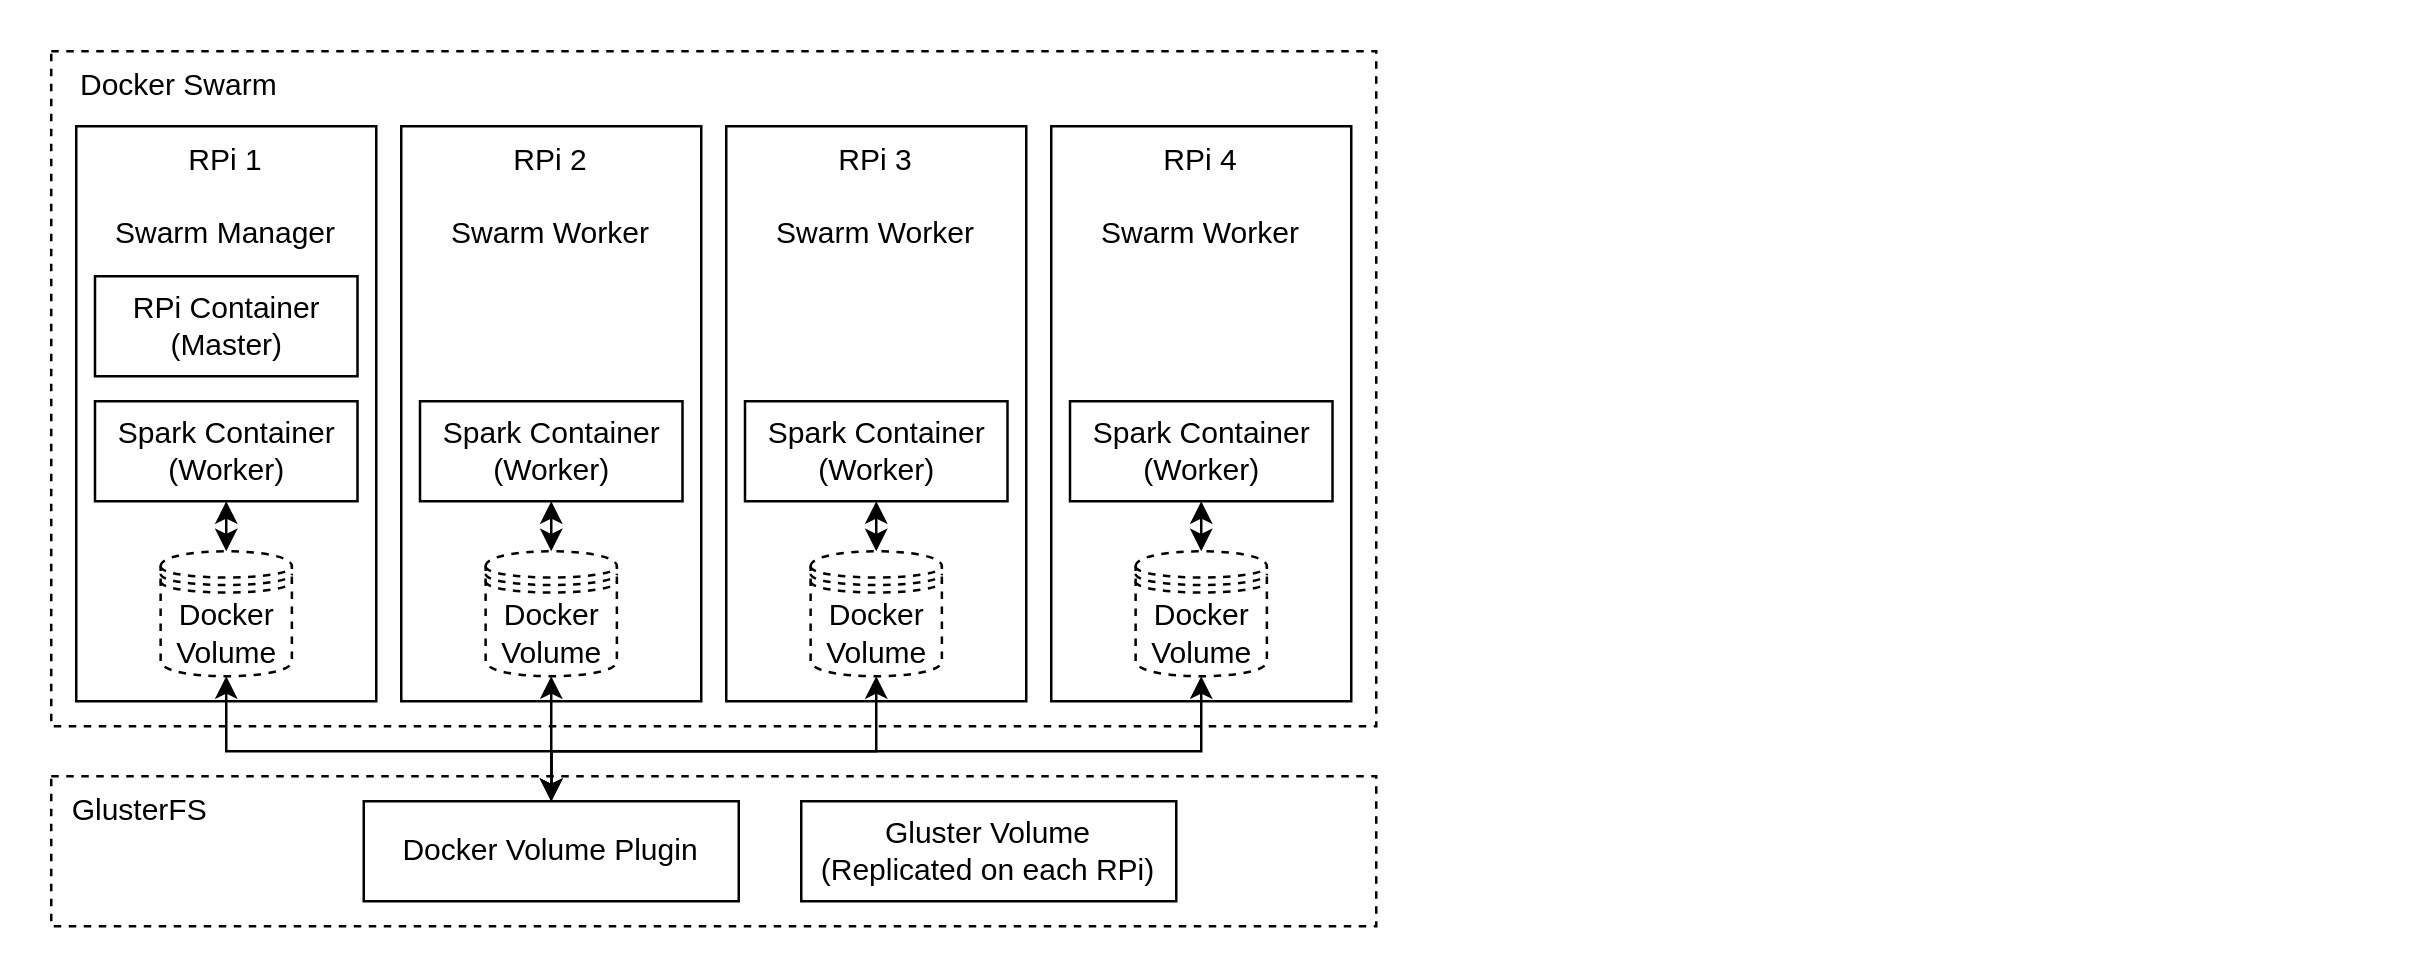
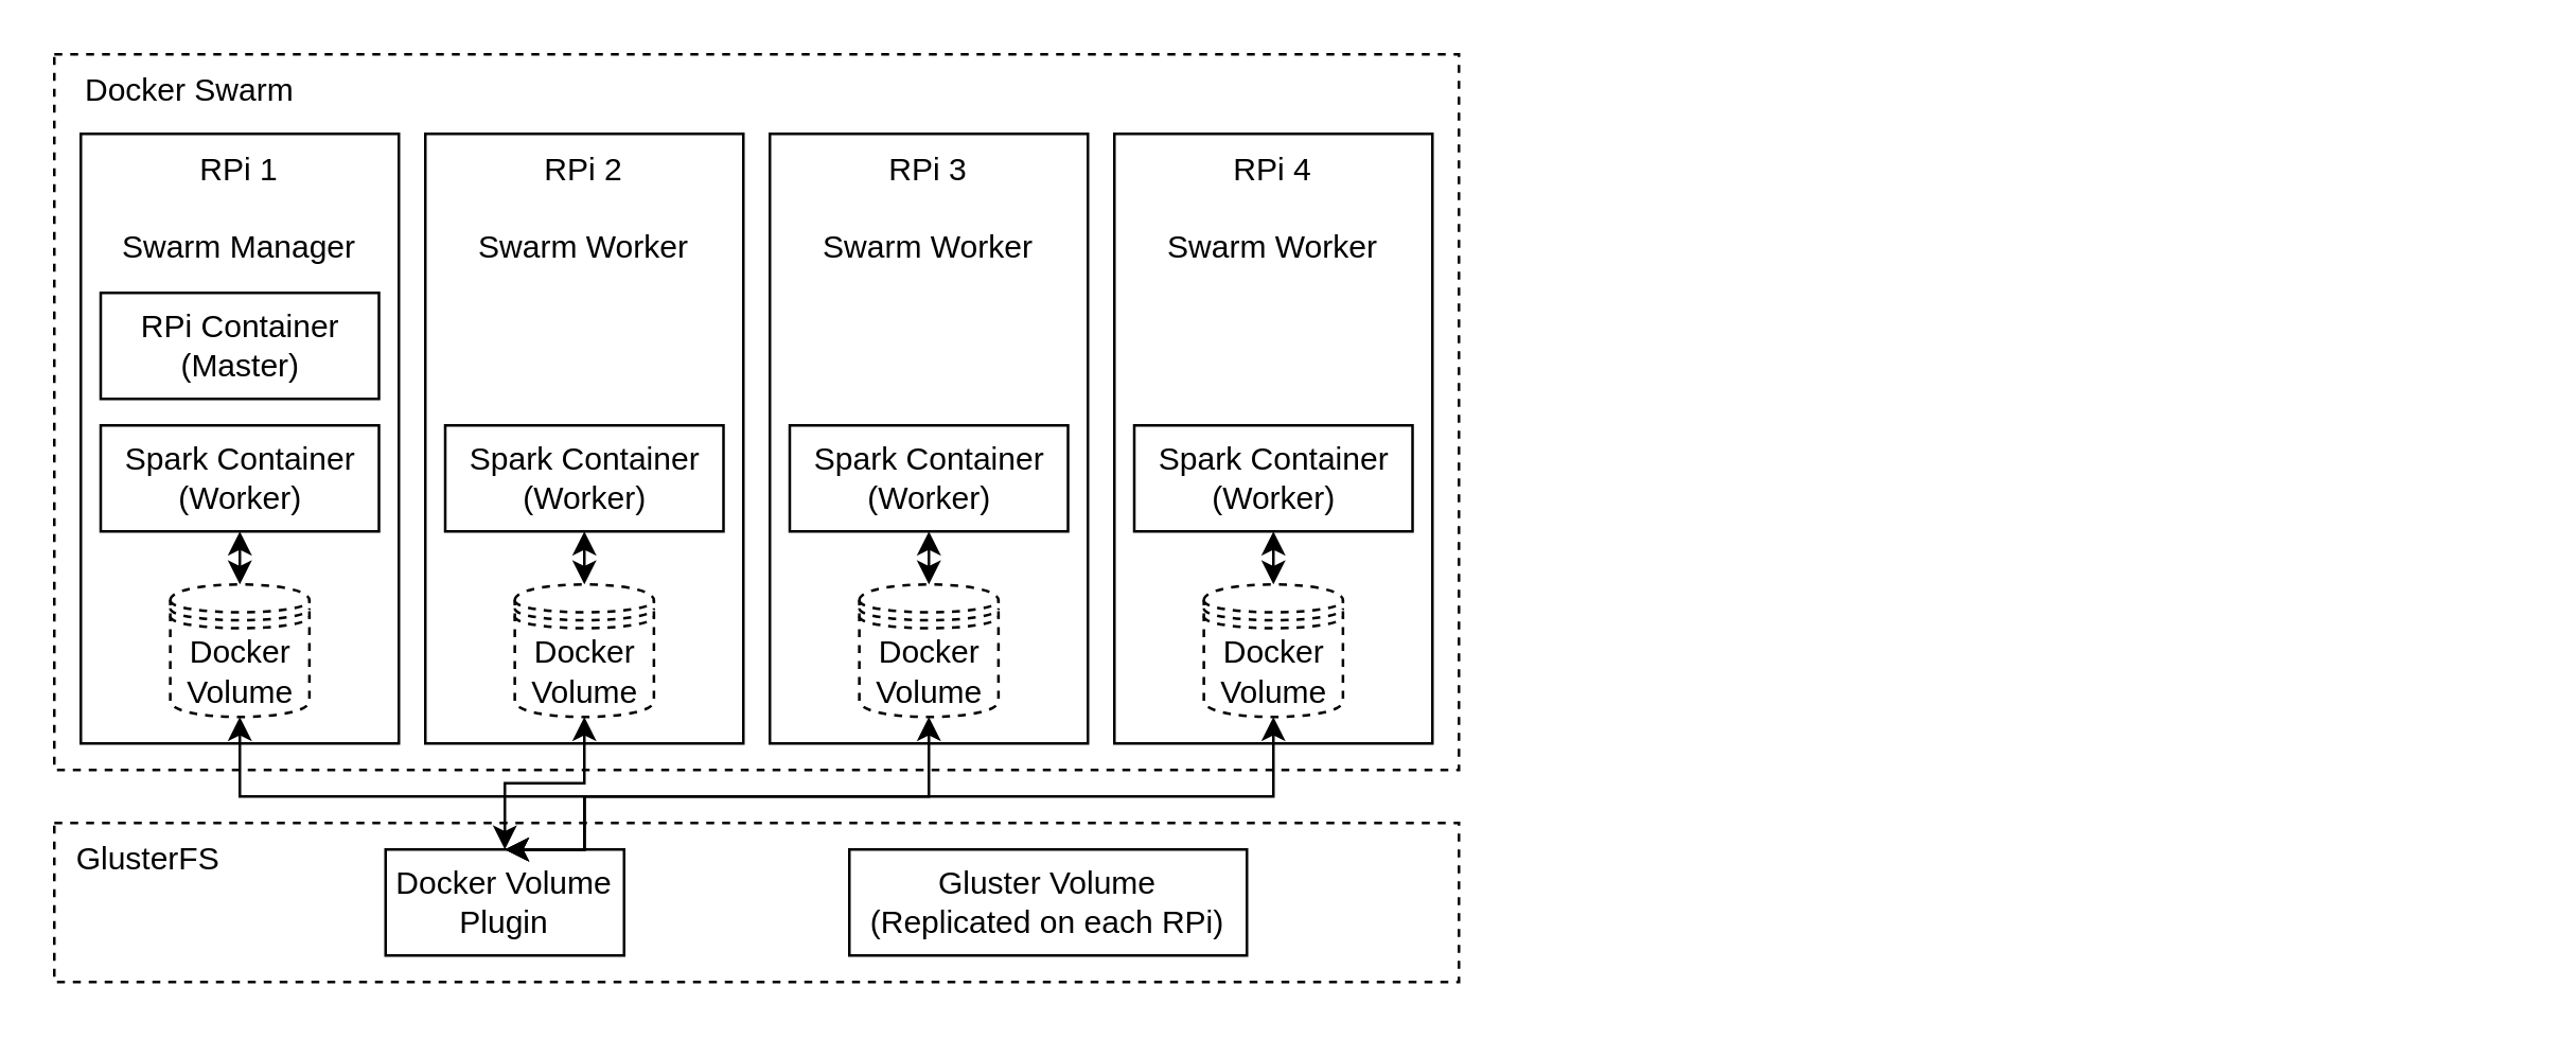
  <mxCell id="0" />
  <mxCell id="1" parent="0" />
  <mxCell id="2" value="&amp;nbsp; &amp;nbsp;Docker Swarm" style="rounded=0;whiteSpace=wrap;html=1;dashed=1;verticalAlign=top;align=left;" vertex="1" parent="1"><mxGeometry x="20" y="20" width="530" height="270" as="geometry" /></mxCell>
  <mxCell id="3" value="" style="group" vertex="1" connectable="0" parent="1"><mxGeometry x="30" y="50" width="530" height="240" as="geometry" /></mxCell>
  <mxCell id="4" value="RPi 1&lt;br&gt;&lt;br&gt;Swarm Manager" style="rounded=0;whiteSpace=wrap;html=1;align=center;verticalAlign=top;" vertex="1" parent="3"><mxGeometry width="120" height="230" as="geometry" /></mxCell>
  <mxCell id="5" value="RPi Container&lt;br&gt;(Master)" style="rounded=0;whiteSpace=wrap;html=1;" vertex="1" parent="3"><mxGeometry x="7.5" y="60" width="105" height="40" as="geometry" /></mxCell>
  <mxCell id="6" style="edgeStyle=orthogonalEdgeStyle;rounded=0;orthogonalLoop=1;jettySize=auto;html=1;exitX=0.5;exitY=1;exitDx=0;exitDy=0;entryX=0.5;entryY=0;entryDx=0;entryDy=0;startArrow=classic;startFill=1;" edge="1" parent="3" source="7" target="8"><mxGeometry relative="1" as="geometry" /></mxCell>
  <mxCell id="7" value="Spark Container&lt;br&gt;(Worker)" style="rounded=0;whiteSpace=wrap;html=1;" vertex="1" parent="3"><mxGeometry x="7.5" y="110" width="105" height="40" as="geometry" /></mxCell>
  <mxCell id="8" value="Docker&lt;br&gt;Volume" style="shape=datastore;whiteSpace=wrap;html=1;dashed=1;align=center;" vertex="1" parent="3"><mxGeometry x="33.75" y="170" width="52.5" height="50" as="geometry" /></mxCell>
  <mxCell id="9" value="" style="group" vertex="1" connectable="0" parent="1"><mxGeometry x="160" y="50" width="530" height="240" as="geometry" /></mxCell>
  <mxCell id="10" value="RPi 2&lt;br&gt;&lt;br&gt;Swarm Worker" style="rounded=0;whiteSpace=wrap;html=1;align=center;verticalAlign=top;" vertex="1" parent="9"><mxGeometry width="120" height="230" as="geometry" /></mxCell>
  <mxCell id="11" style="edgeStyle=orthogonalEdgeStyle;rounded=0;orthogonalLoop=1;jettySize=auto;html=1;exitX=0.5;exitY=1;exitDx=0;exitDy=0;startArrow=classic;startFill=1;" edge="1" parent="9" source="12" target="13"><mxGeometry relative="1" as="geometry" /></mxCell>
  <mxCell id="12" value="Spark Container&lt;br&gt;(Worker)" style="rounded=0;whiteSpace=wrap;html=1;" vertex="1" parent="9"><mxGeometry x="7.5" y="110" width="105" height="40" as="geometry" /></mxCell>
  <mxCell id="13" value="Docker&lt;br&gt;Volume" style="shape=datastore;whiteSpace=wrap;html=1;dashed=1;align=center;" vertex="1" parent="9"><mxGeometry x="33.75" y="170" width="52.5" height="50" as="geometry" /></mxCell>
  <mxCell id="14" value="" style="group" vertex="1" connectable="0" parent="1"><mxGeometry x="290" y="50" width="530" height="240" as="geometry" /></mxCell>
  <mxCell id="15" value="RPi 3&lt;br&gt;&lt;br&gt;Swarm Worker" style="rounded=0;whiteSpace=wrap;html=1;align=center;verticalAlign=top;" vertex="1" parent="14"><mxGeometry width="120" height="230" as="geometry" /></mxCell>
  <mxCell id="16" style="edgeStyle=orthogonalEdgeStyle;rounded=0;orthogonalLoop=1;jettySize=auto;html=1;exitX=0.5;exitY=1;exitDx=0;exitDy=0;entryX=0.5;entryY=0;entryDx=0;entryDy=0;startArrow=classic;startFill=1;" edge="1" parent="14" source="17" target="18"><mxGeometry relative="1" as="geometry" /></mxCell>
  <mxCell id="17" value="Spark Container&lt;br&gt;(Worker)" style="rounded=0;whiteSpace=wrap;html=1;" vertex="1" parent="14"><mxGeometry x="7.5" y="110" width="105" height="40" as="geometry" /></mxCell>
  <mxCell id="18" value="Docker&lt;br&gt;Volume" style="shape=datastore;whiteSpace=wrap;html=1;dashed=1;align=center;" vertex="1" parent="14"><mxGeometry x="33.75" y="170" width="52.5" height="50" as="geometry" /></mxCell>
  <mxCell id="19" value="" style="group" vertex="1" connectable="0" parent="1"><mxGeometry x="420" y="50" width="530" height="240" as="geometry" /></mxCell>
  <mxCell id="20" value="RPi 4&lt;br&gt;&lt;br&gt;Swarm Worker" style="rounded=0;whiteSpace=wrap;html=1;align=center;verticalAlign=top;" vertex="1" parent="19"><mxGeometry width="120" height="230" as="geometry" /></mxCell>
  <mxCell id="21" style="edgeStyle=orthogonalEdgeStyle;rounded=0;orthogonalLoop=1;jettySize=auto;html=1;exitX=0.5;exitY=1;exitDx=0;exitDy=0;entryX=0.5;entryY=0;entryDx=0;entryDy=0;startArrow=classic;startFill=1;" edge="1" parent="19" source="22" target="23"><mxGeometry relative="1" as="geometry" /></mxCell>
  <mxCell id="22" value="Spark Container&lt;br&gt;(Worker)" style="rounded=0;whiteSpace=wrap;html=1;" vertex="1" parent="19"><mxGeometry x="7.5" y="110" width="105" height="40" as="geometry" /></mxCell>
  <mxCell id="23" value="Docker&lt;br&gt;Volume" style="shape=datastore;whiteSpace=wrap;html=1;dashed=1;align=center;" vertex="1" parent="19"><mxGeometry x="33.75" y="170" width="52.5" height="50" as="geometry" /></mxCell>
  <mxCell id="24" value="&amp;nbsp; GlusterFS" style="rounded=0;whiteSpace=wrap;html=1;dashed=1;align=left;verticalAlign=top;" vertex="1" parent="1"><mxGeometry x="20" y="310" width="530" height="60" as="geometry" /></mxCell>
  <mxCell id="25" style="edgeStyle=orthogonalEdgeStyle;rounded=0;orthogonalLoop=1;jettySize=auto;html=1;exitX=0.5;exitY=1;exitDx=0;exitDy=0;" edge="1" parent="1" source="2" target="2"><mxGeometry relative="1" as="geometry" /></mxCell>
  <mxCell id="26" value="Gluster Volume&lt;br&gt;(Replicated on each RPi)" style="rounded=0;whiteSpace=wrap;html=1;align=center;" vertex="1" parent="1"><mxGeometry x="320" y="320" width="150" height="40" as="geometry" /></mxCell>
- <mxCell id="27" value="Docker Volume Plugin" style="rounded=0;whiteSpace=wrap;html=1;align=center;" vertex="1" parent="1"><mxGeometry x="145" y="320" width="150" height="40" as="geometry" /></mxCell>
+ <mxCell id="27" value="Docker Volume Plugin" style="rounded=0;whiteSpace=wrap;html=1;align=center;" vertex="1" parent="1"><mxGeometry x="145" y="320" width="90" height="40" as="geometry" /></mxCell>
  <mxCell id="28" style="edgeStyle=orthogonalEdgeStyle;rounded=0;orthogonalLoop=1;jettySize=auto;html=1;exitX=0.5;exitY=1;exitDx=0;exitDy=0;startArrow=classic;startFill=1;entryX=0.5;entryY=0;entryDx=0;entryDy=0;" edge="1" parent="1" source="8" target="27"><mxGeometry relative="1" as="geometry"><Array as="points"><mxPoint x="90" y="300" /><mxPoint x="220" y="300" /></Array></mxGeometry></mxCell>
  <mxCell id="29" style="edgeStyle=orthogonalEdgeStyle;rounded=0;orthogonalLoop=1;jettySize=auto;html=1;exitX=0.5;exitY=1;exitDx=0;exitDy=0;entryX=0.5;entryY=0;entryDx=0;entryDy=0;startArrow=classic;startFill=1;" edge="1" parent="1" source="18" target="27"><mxGeometry relative="1" as="geometry"><Array as="points"><mxPoint x="350" y="300" /><mxPoint x="220" y="300" /></Array></mxGeometry></mxCell>
  <mxCell id="30" style="edgeStyle=orthogonalEdgeStyle;rounded=0;orthogonalLoop=1;jettySize=auto;html=1;exitX=0.5;exitY=1;exitDx=0;exitDy=0;startArrow=classic;startFill=1;entryX=0.5;entryY=0;entryDx=0;entryDy=0;" edge="1" parent="1" source="23" target="27"><mxGeometry relative="1" as="geometry"><Array as="points"><mxPoint x="480" y="300" /><mxPoint x="220" y="300" /></Array></mxGeometry></mxCell>
  <mxCell id="31" style="edgeStyle=orthogonalEdgeStyle;rounded=0;orthogonalLoop=1;jettySize=auto;html=1;exitX=0.5;exitY=1;exitDx=0;exitDy=0;startArrow=classic;startFill=1;entryX=0.5;entryY=0;entryDx=0;entryDy=0;" edge="1" parent="1" source="13" target="27"><mxGeometry relative="1" as="geometry"><mxPoint x="230" y="300" as="targetPoint" /></mxGeometry></mxCell>
